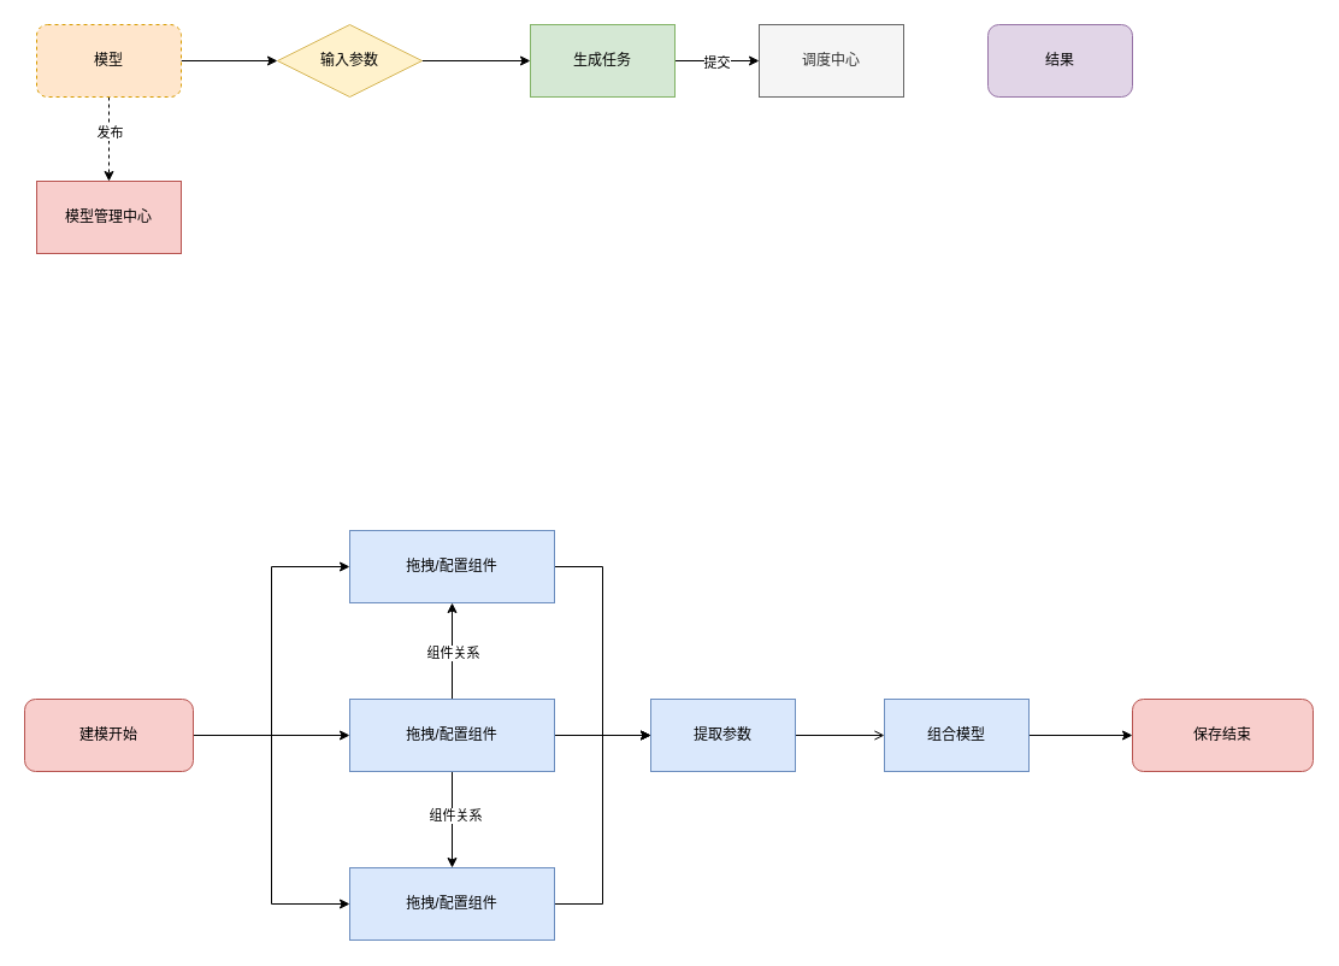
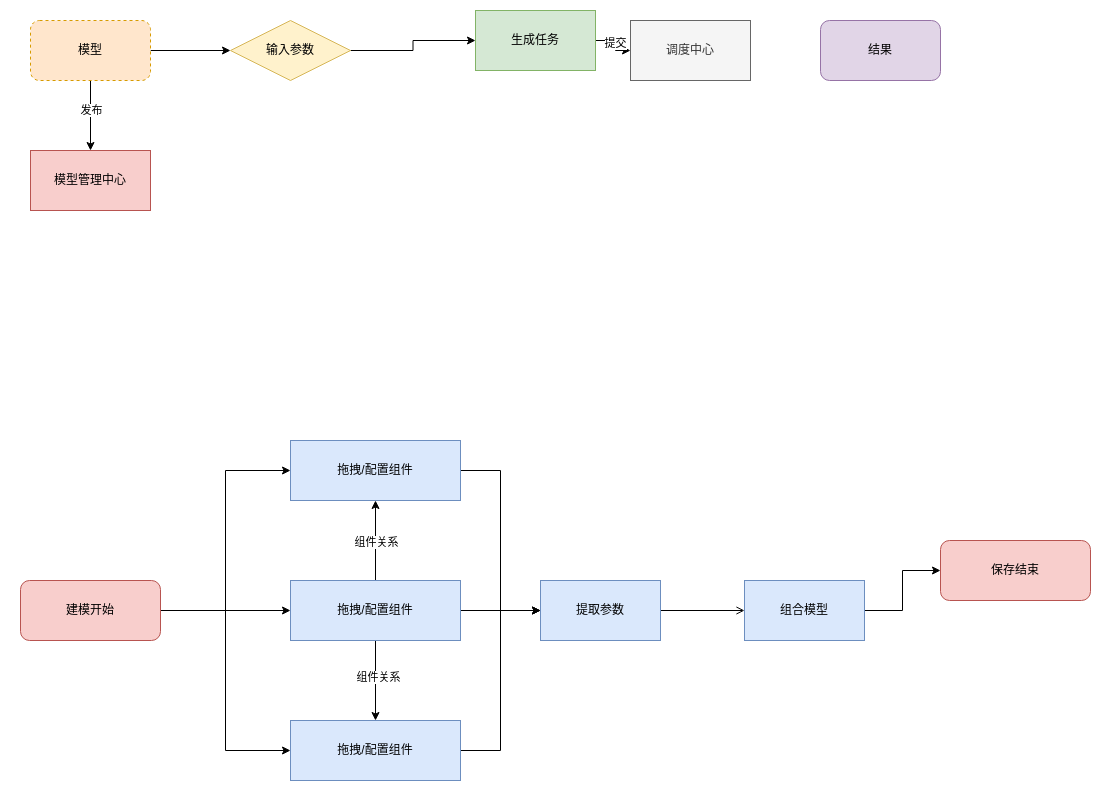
  <mxCell id="0" />
  <mxCell id="1" parent="0" />
  <mxCell id="2" style="edgeStyle=orthogonalEdgeStyle;rounded=0;orthogonalLoop=1;jettySize=auto;html=1;exitX=1;exitY=0.5;exitDx=0;exitDy=0;entryX=0;entryY=0.5;entryDx=0;entryDy=0;" edge="1" parent="1" source="5" target="7"><mxGeometry relative="1" as="geometry" /></mxCell>
- <mxCell id="3" style="edgeStyle=orthogonalEdgeStyle;rounded=0;orthogonalLoop=1;jettySize=auto;html=1;dashed=1;" edge="1" parent="1" source="5" target="13"><mxGeometry relative="1" as="geometry" /></mxCell>
+ <mxCell id="3" style="edgeStyle=orthogonalEdgeStyle;rounded=0;orthogonalLoop=1;jettySize=auto;html=1;" edge="1" parent="1" source="5" target="13"><mxGeometry relative="1" as="geometry" /></mxCell>
  <mxCell id="4" value="发布" style="edgeLabel;html=1;align=center;verticalAlign=middle;resizable=0;points=[];" vertex="1" connectable="0" parent="3"><mxGeometry x="-0.171" relative="1" as="geometry"><mxPoint as="offset" /></mxGeometry></mxCell>
  <mxCell id="5" value="模型" style="rounded=1;whiteSpace=wrap;html=1;fillColor=#ffe6cc;strokeColor=#d79b00;dashed=1;" vertex="1" parent="1"><mxGeometry x="30" y="20" width="120" height="60" as="geometry" /></mxCell>
  <mxCell id="6" style="edgeStyle=orthogonalEdgeStyle;rounded=0;orthogonalLoop=1;jettySize=auto;html=1;exitX=1;exitY=0.5;exitDx=0;exitDy=0;entryX=0;entryY=0.5;entryDx=0;entryDy=0;" edge="1" parent="1" source="7" target="10"><mxGeometry relative="1" as="geometry" /></mxCell>
  <mxCell id="7" value="输入参数" style="rhombus;whiteSpace=wrap;html=1;fillColor=#fff2cc;strokeColor=#d6b656;" vertex="1" parent="1"><mxGeometry x="230" y="20" width="120" height="60" as="geometry" /></mxCell>
  <mxCell id="8" style="edgeStyle=orthogonalEdgeStyle;rounded=0;orthogonalLoop=1;jettySize=auto;html=1;entryX=0;entryY=0.5;entryDx=0;entryDy=0;" edge="1" parent="1" source="10" target="11"><mxGeometry relative="1" as="geometry" /></mxCell>
  <mxCell id="9" value="提交" style="edgeLabel;html=1;align=center;verticalAlign=middle;resizable=0;points=[];" vertex="1" connectable="0" parent="8"><mxGeometry x="-0.029" y="-1" relative="1" as="geometry"><mxPoint as="offset" /></mxGeometry></mxCell>
- <mxCell id="10" value="生成任务" style="rounded=0;whiteSpace=wrap;html=1;fillColor=#d5e8d4;strokeColor=#82b366;" vertex="1" parent="1"><mxGeometry x="440" y="20" width="120" height="60" as="geometry" /></mxCell>
+ <mxCell id="10" value="生成任务" style="rounded=0;whiteSpace=wrap;html=1;fillColor=#d5e8d4;strokeColor=#82b366;" vertex="1" parent="1"><mxGeometry x="475" y="10" width="120" height="60" as="geometry" /></mxCell>
  <mxCell id="11" value="调度中心" style="rounded=0;whiteSpace=wrap;html=1;fillColor=#f5f5f5;strokeColor=#666666;fontColor=#333333;" vertex="1" parent="1"><mxGeometry x="630" y="20" width="120" height="60" as="geometry" /></mxCell>
  <mxCell id="12" value="结果" style="rounded=1;whiteSpace=wrap;html=1;fillColor=#e1d5e7;strokeColor=#9673a6;" vertex="1" parent="1"><mxGeometry x="820" y="20" width="120" height="60" as="geometry" /></mxCell>
  <mxCell id="13" value="模型管理中心" style="rounded=0;whiteSpace=wrap;html=1;fillColor=#f8cecc;strokeColor=#b85450;" vertex="1" parent="1"><mxGeometry x="30" y="150" width="120" height="60" as="geometry" /></mxCell>
  <mxCell id="14" value="" style="edgeStyle=orthogonalEdgeStyle;rounded=0;orthogonalLoop=1;jettySize=auto;html=1;" edge="1" parent="1" source="17" target="23"><mxGeometry relative="1" as="geometry"><Array as="points"><mxPoint x="300" y="610" /><mxPoint x="300" y="610" /></Array></mxGeometry></mxCell>
  <mxCell id="15" style="edgeStyle=orthogonalEdgeStyle;rounded=0;orthogonalLoop=1;jettySize=auto;html=1;entryX=0;entryY=0.5;entryDx=0;entryDy=0;" edge="1" parent="1" source="17" target="25"><mxGeometry relative="1" as="geometry" /></mxCell>
  <mxCell id="16" style="edgeStyle=orthogonalEdgeStyle;rounded=0;orthogonalLoop=1;jettySize=auto;html=1;entryX=0;entryY=0.5;entryDx=0;entryDy=0;" edge="1" parent="1" source="17" target="27"><mxGeometry relative="1" as="geometry" /></mxCell>
  <mxCell id="17" value="建模开始" style="rounded=1;whiteSpace=wrap;html=1;glass=0;fillColor=#f8cecc;strokeColor=#b85450;" vertex="1" parent="1"><mxGeometry x="20" y="580" width="140" height="60" as="geometry" /></mxCell>
  <mxCell id="18" value="" style="edgeStyle=orthogonalEdgeStyle;rounded=0;orthogonalLoop=1;jettySize=auto;html=1;" edge="1" parent="1" source="23" target="25"><mxGeometry relative="1" as="geometry" /></mxCell>
  <mxCell id="19" value="组件关系" style="edgeLabel;html=1;align=center;verticalAlign=middle;resizable=0;points=[];" vertex="1" connectable="0" parent="18"><mxGeometry x="-0.025" relative="1" as="geometry"><mxPoint as="offset" /></mxGeometry></mxCell>
  <mxCell id="20" value="" style="edgeStyle=orthogonalEdgeStyle;rounded=0;orthogonalLoop=1;jettySize=auto;html=1;" edge="1" parent="1" source="23" target="27"><mxGeometry relative="1" as="geometry" /></mxCell>
  <mxCell id="21" value="组件关系" style="edgeLabel;html=1;align=center;verticalAlign=middle;resizable=0;points=[];" vertex="1" connectable="0" parent="20"><mxGeometry x="-0.1" y="2" relative="1" as="geometry"><mxPoint as="offset" /></mxGeometry></mxCell>
  <mxCell id="22" value="" style="edgeStyle=orthogonalEdgeStyle;rounded=0;orthogonalLoop=1;jettySize=auto;html=1;" edge="1" parent="1" source="23" target="29"><mxGeometry relative="1" as="geometry" /></mxCell>
  <mxCell id="23" value="&lt;span&gt;拖拽/配置组件&lt;/span&gt;" style="whiteSpace=wrap;html=1;rounded=0;glass=0;fillColor=#dae8fc;strokeColor=#6c8ebf;" vertex="1" parent="1"><mxGeometry x="290" y="580" width="170" height="60" as="geometry" /></mxCell>
  <mxCell id="24" style="edgeStyle=orthogonalEdgeStyle;rounded=0;orthogonalLoop=1;jettySize=auto;html=1;exitX=1;exitY=0.5;exitDx=0;exitDy=0;entryX=0;entryY=0.5;entryDx=0;entryDy=0;" edge="1" parent="1" source="25" target="29"><mxGeometry relative="1" as="geometry" /></mxCell>
  <mxCell id="25" value="拖拽/配置组件" style="whiteSpace=wrap;html=1;rounded=0;glass=0;fillColor=#dae8fc;strokeColor=#6c8ebf;" vertex="1" parent="1"><mxGeometry x="290" y="440" width="170" height="60" as="geometry" /></mxCell>
  <mxCell id="26" style="edgeStyle=orthogonalEdgeStyle;rounded=0;orthogonalLoop=1;jettySize=auto;html=1;entryX=0;entryY=0.5;entryDx=0;entryDy=0;" edge="1" parent="1" source="27" target="29"><mxGeometry relative="1" as="geometry" /></mxCell>
  <mxCell id="27" value="&lt;span&gt;拖拽/配置组件&lt;/span&gt;" style="whiteSpace=wrap;html=1;rounded=0;glass=0;fillColor=#dae8fc;strokeColor=#6c8ebf;" vertex="1" parent="1"><mxGeometry x="290" y="720" width="170" height="60" as="geometry" /></mxCell>
  <mxCell id="28" value="" style="edgeStyle=orthogonalEdgeStyle;rounded=0;orthogonalLoop=1;jettySize=auto;html=1;endArrow=open;" edge="1" parent="1" source="29" target="31"><mxGeometry relative="1" as="geometry" /></mxCell>
  <mxCell id="29" value="提取参数" style="whiteSpace=wrap;html=1;rounded=0;glass=0;fillColor=#dae8fc;strokeColor=#6c8ebf;" vertex="1" parent="1"><mxGeometry x="540" y="580" width="120" height="60" as="geometry" /></mxCell>
  <mxCell id="30" value="" style="edgeStyle=orthogonalEdgeStyle;rounded=0;orthogonalLoop=1;jettySize=auto;html=1;" edge="1" parent="1" source="31" target="32"><mxGeometry relative="1" as="geometry" /></mxCell>
- <mxCell id="31" value="组合模型" style="whiteSpace=wrap;html=1;rounded=0;glass=0;fillColor=#dae8fc;strokeColor=#6c8ebf;" vertex="1" parent="1"><mxGeometry x="734" y="580" width="120" height="60" as="geometry" /></mxCell>
- <mxCell id="32" value="保存结束" style="whiteSpace=wrap;html=1;rounded=1;glass=0;fillColor=#f8cecc;strokeColor=#b85450;" vertex="1" parent="1"><mxGeometry x="940" y="580" width="150" height="60" as="geometry" /></mxCell>
+ <mxCell id="31" value="组合模型" style="whiteSpace=wrap;html=1;rounded=0;glass=0;fillColor=#dae8fc;strokeColor=#6c8ebf;" vertex="1" parent="1"><mxGeometry x="744" y="580" width="120" height="60" as="geometry" /></mxCell>
+ <mxCell id="32" value="保存结束" style="whiteSpace=wrap;html=1;rounded=1;glass=0;fillColor=#f8cecc;strokeColor=#b85450;" vertex="1" parent="1"><mxGeometry x="940" y="540" width="150" height="60" as="geometry" /></mxCell>
